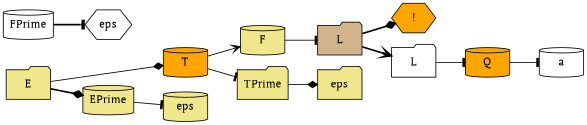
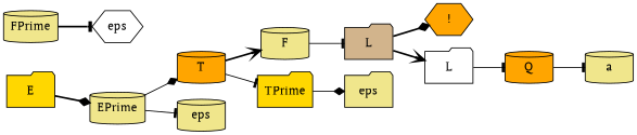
  digraph {
    fontname="PT Serif"
    rankdir=LR
    node [fillcolor=khaki fontname="PT Serif" shape=cylinder style=filled]
    edge [arrowhead=tee fontname="PT Serif" style=solid]
-   n1 [label=E shape=folder]
+   n1 [fillcolor=gold label=E shape=folder]
    n2 [fillcolor=orange label=T]
    n3 [label=EPrime]
    n4 [label=F]
-   n5 [label=TPrime shape=folder]
+   n5 [fillcolor=gold label=TPrime shape=folder]
    n6 [label=eps]
    n7 [fillcolor=tan label=L shape=folder]
    n8 [label=eps shape=folder]
    n9 [fillcolor=orange label="!" shape=hexagon]
    n10 [fillcolor=white label=L shape=folder]
-   n11 [fillcolor=white label=FPrime]
+   n11 [label=FPrime]
    n12 [fillcolor=white label=eps shape=hexagon]
    n13 [fillcolor=orange label=Q]
-   n14 [fillcolor=white label=a]
-   n1 -> n2 [arrowhead=diamond]
+   n14 [label=a]
+   n3 -> n2 [arrowhead=diamond]
    n1 -> n3 [arrowhead=diamond style=bold]
-   n2 -> n4 [arrowhead=vee]
+   n2 -> n4 [arrowhead=vee style=bold]
    n2 -> n5
    n3 -> n6
    n4 -> n7
    n5 -> n8 [arrowhead=diamond]
    n7 -> n9 [arrowhead=diamond style=bold]
    n7 -> n10 [arrowhead=vee style=bold]
    n10 -> n13
    n11 -> n12 [style=bold]
    n13 -> n14
  }
